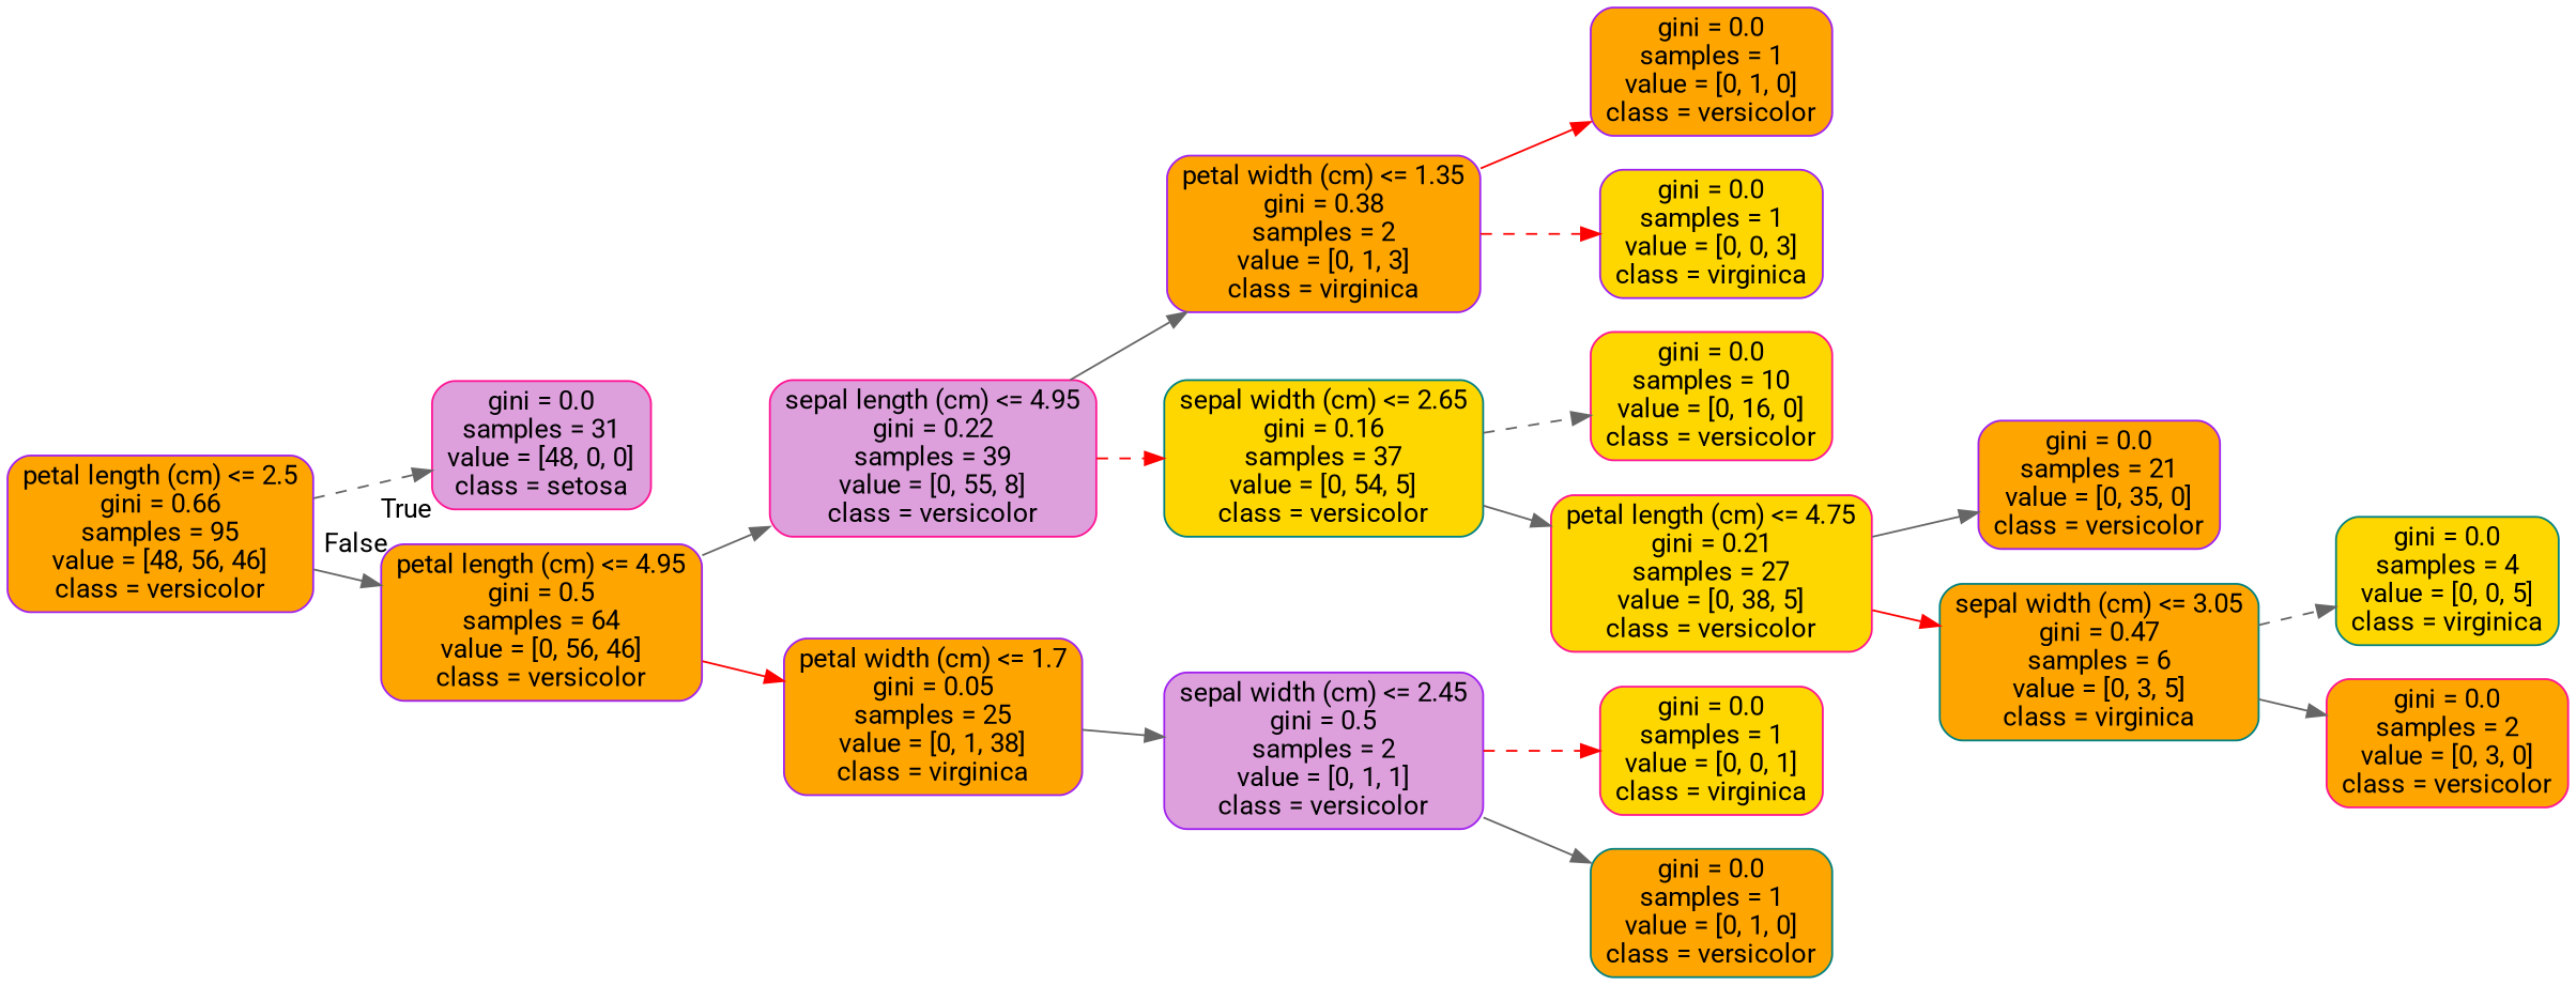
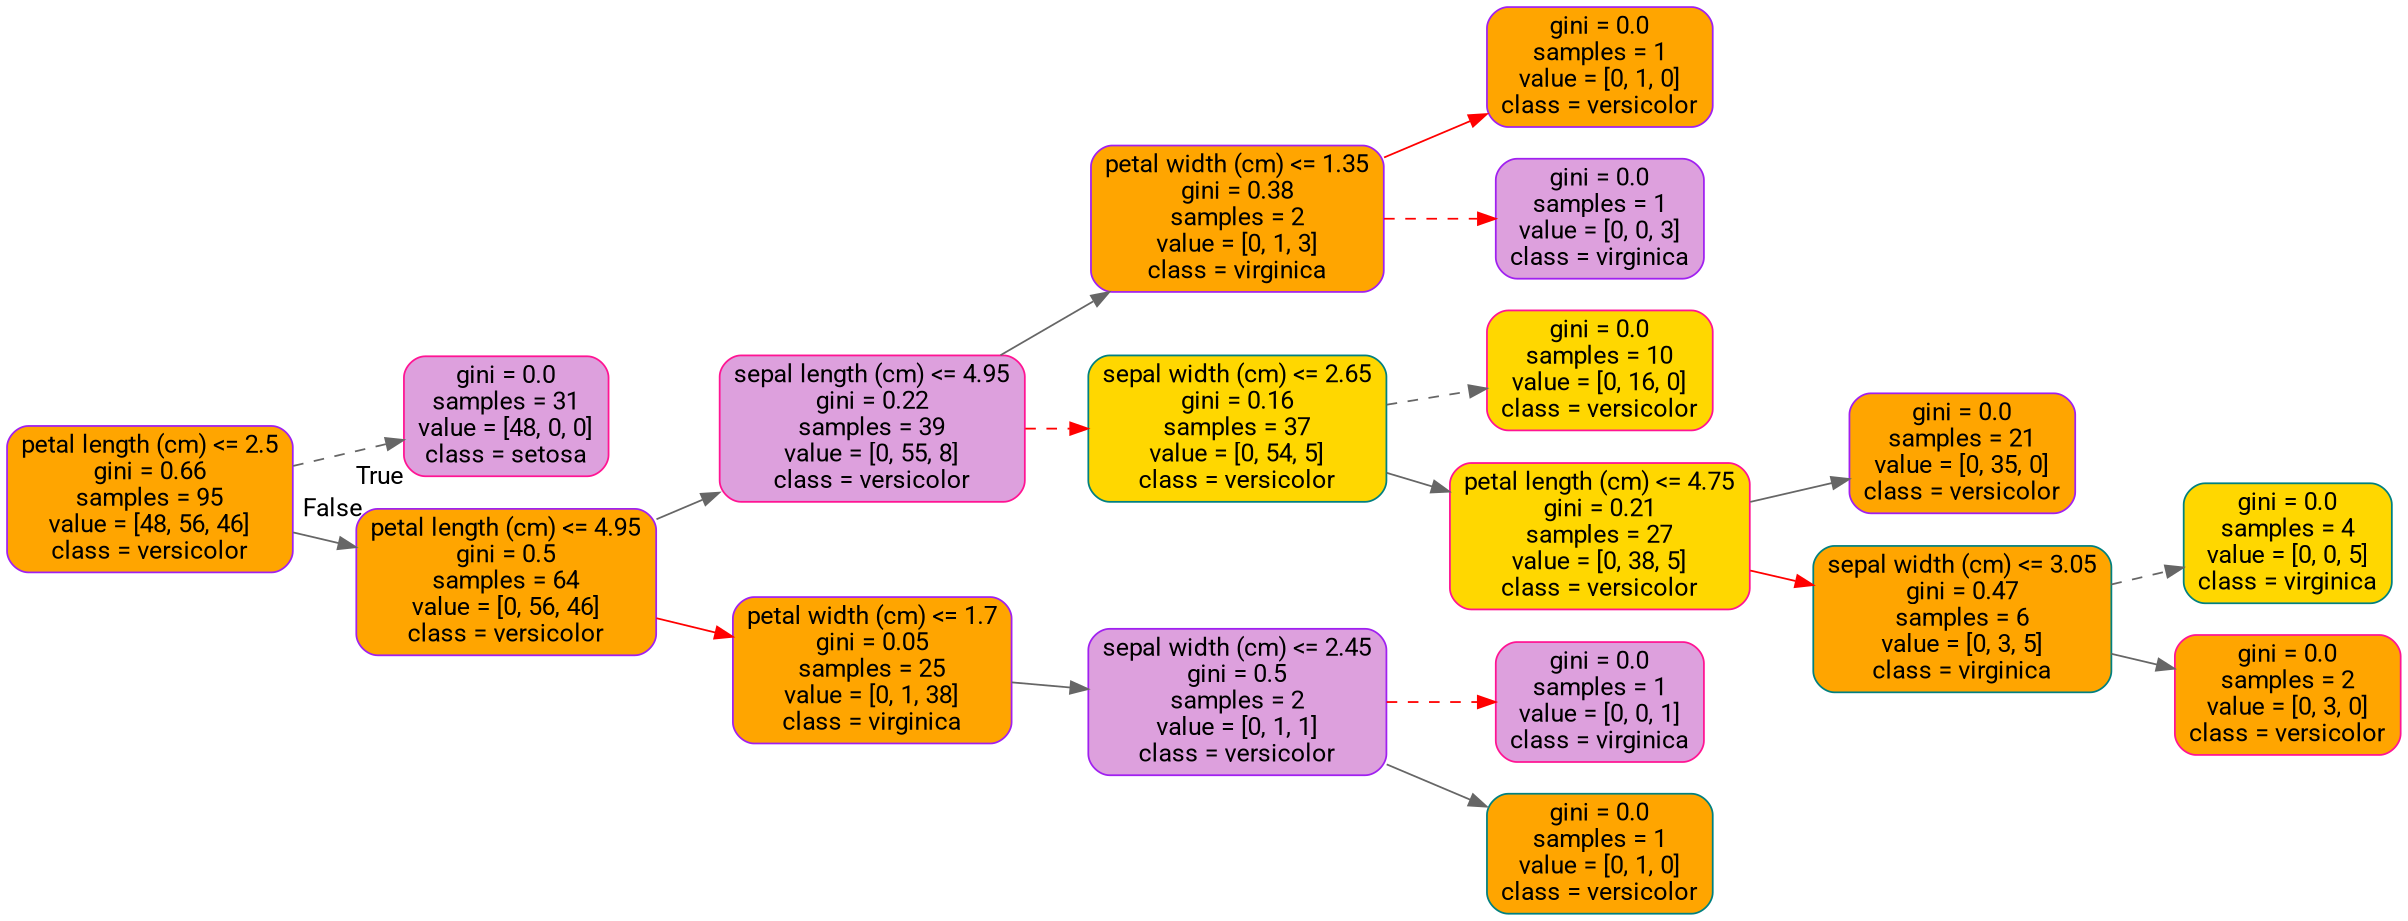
  digraph {
    fontname=Roboto
    rankdir=LR
    node [color=purple fillcolor=orange fontname=Roboto shape=box style="filled, rounded"]
    edge [color=gray40 fontname=Roboto style=solid]
    n1 [label="petal length (cm) <= 2.5\ngini = 0.66\nsamples = 95\nvalue = [48, 56, 46]\nclass = versicolor"]
    n2 [color=deeppink fillcolor=plum label="gini = 0.0\nsamples = 31\nvalue = [48, 0, 0]\nclass = setosa"]
    n3 [label="petal length (cm) <= 4.95\ngini = 0.5\nsamples = 64\nvalue = [0, 56, 46]\nclass = versicolor"]
    n4 [color=deeppink fillcolor=plum label="sepal length (cm) <= 4.95\ngini = 0.22\nsamples = 39\nvalue = [0, 55, 8]\nclass = versicolor"]
    n5 [label="petal width (cm) <= 1.7\ngini = 0.05\nsamples = 25\nvalue = [0, 1, 38]\nclass = virginica"]
    n6 [label="petal width (cm) <= 1.35\ngini = 0.38\nsamples = 2\nvalue = [0, 1, 3]\nclass = virginica"]
    n7 [color=teal fillcolor=gold label="sepal width (cm) <= 2.65\ngini = 0.16\nsamples = 37\nvalue = [0, 54, 5]\nclass = versicolor"]
    n8 [fillcolor=plum label="sepal width (cm) <= 2.45\ngini = 0.5\nsamples = 2\nvalue = [0, 1, 1]\nclass = versicolor"]
    n9 [label="gini = 0.0\nsamples = 1\nvalue = [0, 1, 0]\nclass = versicolor"]
-   n10 [fillcolor=gold label="gini = 0.0\nsamples = 1\nvalue = [0, 0, 3]\nclass = virginica"]
+   n10 [fillcolor=plum label="gini = 0.0\nsamples = 1\nvalue = [0, 0, 3]\nclass = virginica"]
    n11 [color=deeppink fillcolor=gold label="gini = 0.0\nsamples = 10\nvalue = [0, 16, 0]\nclass = versicolor"]
    n12 [color=deeppink fillcolor=gold label="petal length (cm) <= 4.75\ngini = 0.21\nsamples = 27\nvalue = [0, 38, 5]\nclass = versicolor"]
    n13 [label="gini = 0.0\nsamples = 21\nvalue = [0, 35, 0]\nclass = versicolor"]
    n14 [color=teal label="sepal width (cm) <= 3.05\ngini = 0.47\nsamples = 6\nvalue = [0, 3, 5]\nclass = virginica"]
    n15 [color=teal fillcolor=gold label="gini = 0.0\nsamples = 4\nvalue = [0, 0, 5]\nclass = virginica"]
    n16 [color=deeppink label="gini = 0.0\nsamples = 2\nvalue = [0, 3, 0]\nclass = versicolor"]
-   n17 [color=deeppink fillcolor=gold label="gini = 0.0\nsamples = 1\nvalue = [0, 0, 1]\nclass = virginica"]
+   n17 [color=deeppink fillcolor=plum label="gini = 0.0\nsamples = 1\nvalue = [0, 0, 1]\nclass = virginica"]
    n18 [color=teal label="gini = 0.0\nsamples = 1\nvalue = [0, 1, 0]\nclass = versicolor"]
    n1 -> n2 [headlabel=True labelangle=45 labeldistance=2.5 style=dashed]
    n1 -> n3 [headlabel=False labelangle=-45 labeldistance=2.5]
    n3 -> n4
    n3 -> n5 [color=red]
    n4 -> n6
    n4 -> n7 [color=red style=dashed]
    n5 -> n8
    n6 -> n9 [color=red]
    n6 -> n10 [color=red style=dashed]
    n7 -> n11 [style=dashed]
    n7 -> n12
    n8 -> n17 [color=red style=dashed]
    n8 -> n18
    n12 -> n13
    n12 -> n14 [color=red]
    n14 -> n15 [style=dashed]
    n14 -> n16
  }
